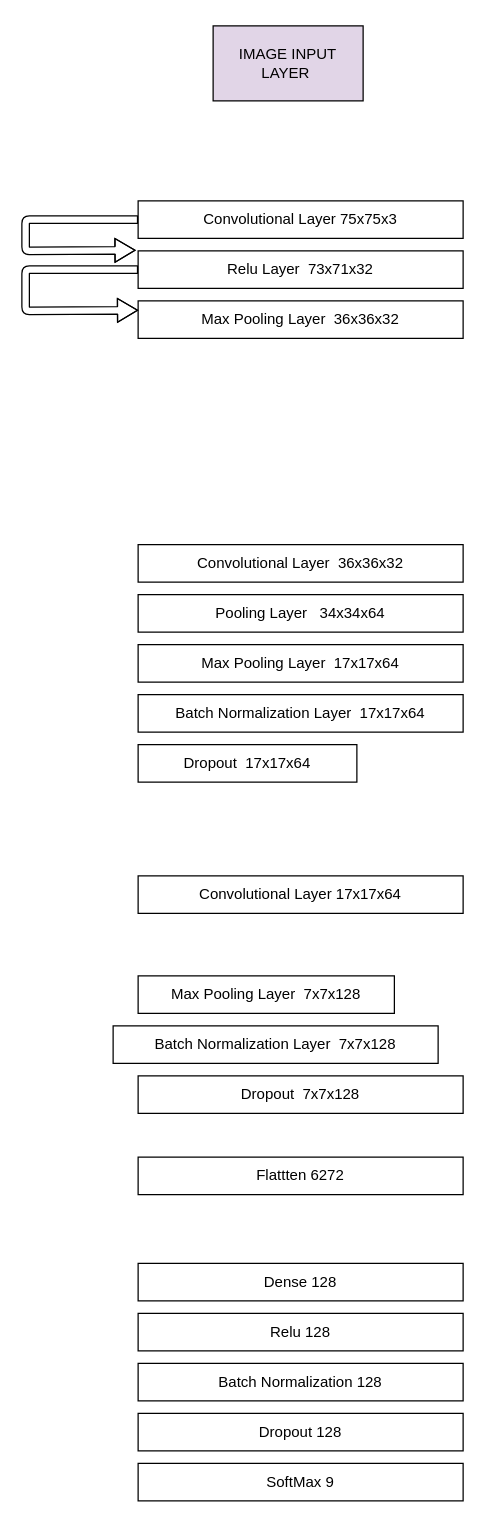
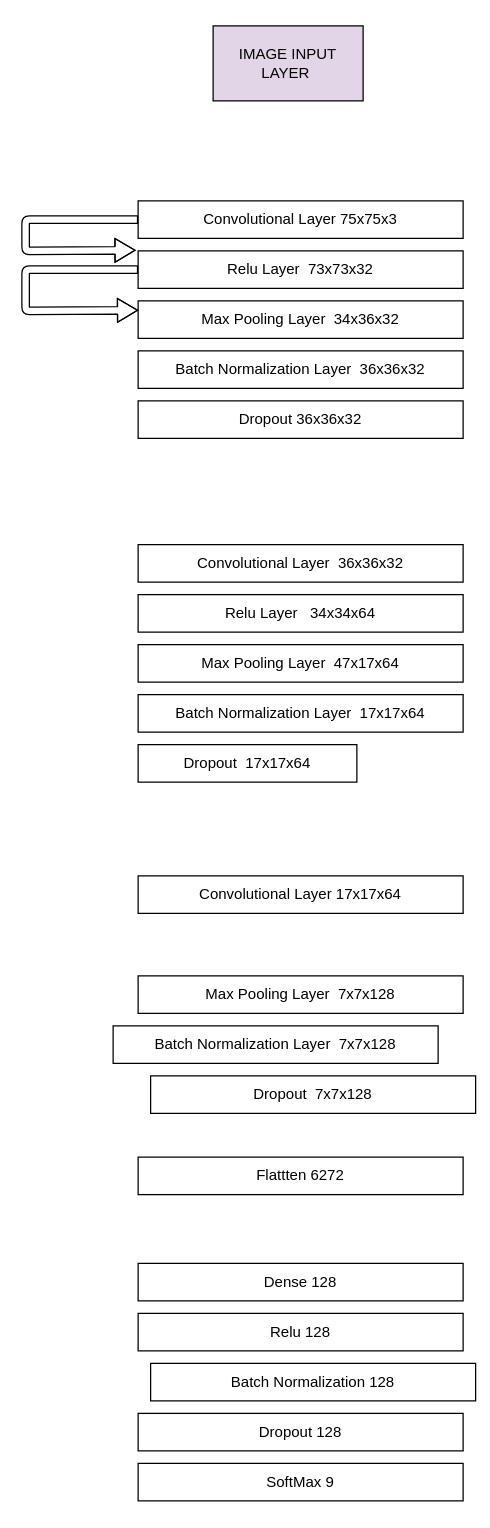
  <mxCell id="0" />
  <mxCell id="1" parent="0" />
  <mxCell id="2" value="IMAGE INPUT LAYER&amp;nbsp;" style="rounded=0;whiteSpace=wrap;html=1;fillColor=#e1d5e7;" vertex="1" parent="1"><mxGeometry x="170" y="20" width="120" height="60" as="geometry" /></mxCell>
  <mxCell id="3" value="Convolutional Layer 75x75x3" style="rounded=0;whiteSpace=wrap;html=1;" vertex="1" parent="1"><mxGeometry x="110" y="160" width="260" height="30" as="geometry" /></mxCell>
- <mxCell id="4" value="Relu Layer&amp;nbsp; 73x71x32" style="rounded=0;whiteSpace=wrap;html=1;" vertex="1" parent="1"><mxGeometry x="110" y="200" width="260" height="30" as="geometry" /></mxCell>
- <mxCell id="6" value="Max Pooling Layer&amp;nbsp; 36x36x32" style="rounded=0;whiteSpace=wrap;html=1;" vertex="1" parent="1"><mxGeometry x="110" y="240" width="260" height="30" as="geometry" /></mxCell>
+ <mxCell id="4" value="Relu Layer&amp;nbsp; 73x73x32" style="rounded=0;whiteSpace=wrap;html=1;" vertex="1" parent="1"><mxGeometry x="110" y="200" width="260" height="30" as="geometry" /></mxCell>
+ <mxCell id="5" value="Batch Normalization Layer&amp;nbsp; 36x36x32" style="rounded=0;whiteSpace=wrap;html=1;" vertex="1" parent="1"><mxGeometry x="110" y="280" width="260" height="30" as="geometry" /></mxCell>
+ <mxCell id="6" value="Max Pooling Layer&amp;nbsp; 34x36x32" style="rounded=0;whiteSpace=wrap;html=1;" vertex="1" parent="1"><mxGeometry x="110" y="240" width="260" height="30" as="geometry" /></mxCell>
+ <mxCell id="7" value="Dropout 36x36x32" style="rounded=0;whiteSpace=wrap;html=1;" vertex="1" parent="1"><mxGeometry x="110" y="320" width="260" height="30" as="geometry" /></mxCell>
  <mxCell id="8" value="Convolutional Layer&amp;nbsp; 36x36x32" style="rounded=0;whiteSpace=wrap;html=1;" vertex="1" parent="1"><mxGeometry x="110" y="435" width="260" height="30" as="geometry" /></mxCell>
- <mxCell id="9" value="Pooling Layer&amp;nbsp; &amp;nbsp;34x34x64" style="rounded=0;whiteSpace=wrap;html=1;" vertex="1" parent="1"><mxGeometry x="110" y="475" width="260" height="30" as="geometry" /></mxCell>
+ <mxCell id="9" value="Relu Layer&amp;nbsp; &amp;nbsp;34x34x64" style="rounded=0;whiteSpace=wrap;html=1;" vertex="1" parent="1"><mxGeometry x="110" y="475" width="260" height="30" as="geometry" /></mxCell>
  <mxCell id="10" value="Batch Normalization Layer&amp;nbsp; 17x17x64" style="rounded=0;whiteSpace=wrap;html=1;" vertex="1" parent="1"><mxGeometry x="110" y="555" width="260" height="30" as="geometry" /></mxCell>
- <mxCell id="11" value="Max Pooling Layer&amp;nbsp; 17x17x64" style="rounded=0;whiteSpace=wrap;html=1;" vertex="1" parent="1"><mxGeometry x="110" y="515" width="260" height="30" as="geometry" /></mxCell>
+ <mxCell id="11" value="Max Pooling Layer&amp;nbsp; 47x17x64" style="rounded=0;whiteSpace=wrap;html=1;" vertex="1" parent="1"><mxGeometry x="110" y="515" width="260" height="30" as="geometry" /></mxCell>
  <mxCell id="12" value="Dropout&amp;nbsp; 17x17x64" style="rounded=0;whiteSpace=wrap;html=1;" vertex="1" parent="1"><mxGeometry x="110" y="595" width="175" height="30" as="geometry" /></mxCell>
  <mxCell id="13" value="Convolutional Layer 17x17x64" style="rounded=0;whiteSpace=wrap;html=1;" vertex="1" parent="1"><mxGeometry x="110" y="700" width="260" height="30" as="geometry" /></mxCell>
  <mxCell id="14" value="Batch Normalization Layer&amp;nbsp; 7x7x128" style="rounded=0;whiteSpace=wrap;html=1;" vertex="1" parent="1"><mxGeometry x="90" y="820" width="260" height="30" as="geometry" /></mxCell>
- <mxCell id="15" value="Max Pooling Layer&amp;nbsp; 7x7x128" style="rounded=0;whiteSpace=wrap;html=1;" vertex="1" parent="1"><mxGeometry x="110" y="780" width="205" height="30" as="geometry" /></mxCell>
- <mxCell id="16" value="Dropout&amp;nbsp; 7x7x128" style="rounded=0;whiteSpace=wrap;html=1;" vertex="1" parent="1"><mxGeometry x="110" y="860" width="260" height="30" as="geometry" /></mxCell>
+ <mxCell id="15" value="Max Pooling Layer&amp;nbsp; 7x7x128" style="rounded=0;whiteSpace=wrap;html=1;" vertex="1" parent="1"><mxGeometry x="110" y="780" width="260" height="30" as="geometry" /></mxCell>
+ <mxCell id="16" value="Dropout&amp;nbsp; 7x7x128" style="rounded=0;whiteSpace=wrap;html=1;" vertex="1" parent="1"><mxGeometry x="120" y="860" width="260" height="30" as="geometry" /></mxCell>
  <mxCell id="17" value="Flattten 6272" style="rounded=0;whiteSpace=wrap;html=1;" vertex="1" parent="1"><mxGeometry x="110" y="925" width="260" height="30" as="geometry" /></mxCell>
  <mxCell id="18" value="Dense 128" style="rounded=0;whiteSpace=wrap;html=1;" vertex="1" parent="1"><mxGeometry x="110" y="1010" width="260" height="30" as="geometry" /></mxCell>
  <mxCell id="19" value="Relu 128" style="rounded=0;whiteSpace=wrap;html=1;" vertex="1" parent="1"><mxGeometry x="110" y="1050" width="260" height="30" as="geometry" /></mxCell>
- <mxCell id="20" value="Batch Normalization 128" style="rounded=0;whiteSpace=wrap;html=1;" vertex="1" parent="1"><mxGeometry x="110" y="1090" width="260" height="30" as="geometry" /></mxCell>
+ <mxCell id="20" value="Batch Normalization 128" style="rounded=0;whiteSpace=wrap;html=1;" vertex="1" parent="1"><mxGeometry x="120" y="1090" width="260" height="30" as="geometry" /></mxCell>
  <mxCell id="21" value="Dropout 128" style="rounded=0;whiteSpace=wrap;html=1;" vertex="1" parent="1"><mxGeometry x="110" y="1130" width="260" height="30" as="geometry" /></mxCell>
  <mxCell id="22" value="SoftMax 9" style="rounded=0;whiteSpace=wrap;html=1;" vertex="1" parent="1"><mxGeometry x="110" y="1170" width="260" height="30" as="geometry" /></mxCell>
  <mxCell id="23" value="" style="shape=flexArrow;endArrow=classic;html=1;rounded=0;exitX=0;exitY=0.5;exitDx=0;exitDy=0;entryX=0;entryY=0.25;entryDx=0;entryDy=0;strokeWidth=1;endSize=7;startSize=6;strokeColor=none;" edge="1" parent="1" source="3" target="4"><mxGeometry width="50" height="50" relative="1" as="geometry"><mxPoint x="20" y="240" as="sourcePoint" /><mxPoint x="70" y="190" as="targetPoint" /><Array as="points"><mxPoint x="20" y="175" /><mxPoint x="20" y="208" /></Array></mxGeometry></mxCell>
  <mxCell id="24" value="" style="shape=flexArrow;endArrow=classic;html=1;rounded=1;exitX=0;exitY=0.5;exitDx=0;exitDy=0;entryX=0;entryY=0.25;entryDx=0;entryDy=0;strokeWidth=1;startSize=5;width=6;endSize=5;endWidth=12;" edge="1" parent="1" source="3"><mxGeometry width="50" height="50" relative="1" as="geometry"><mxPoint x="108" y="167" as="sourcePoint" /><mxPoint x="108" y="199.5" as="targetPoint" /><Array as="points"><mxPoint x="20" y="175" /><mxPoint x="20" y="200" /></Array></mxGeometry></mxCell>
  <mxCell id="25" value="" style="shape=flexArrow;endArrow=classic;html=1;rounded=1;exitX=0;exitY=0.5;exitDx=0;exitDy=0;entryX=0;entryY=0.25;entryDx=0;entryDy=0;strokeWidth=1;startSize=5;width=6;endSize=5;endWidth=12;" edge="1" parent="1" target="6"><mxGeometry width="50" height="50" relative="1" as="geometry"><mxPoint x="110" y="215" as="sourcePoint" /><mxPoint x="108" y="239.5" as="targetPoint" /><Array as="points"><mxPoint x="20" y="215" /><mxPoint x="20" y="248" /></Array></mxGeometry></mxCell>
